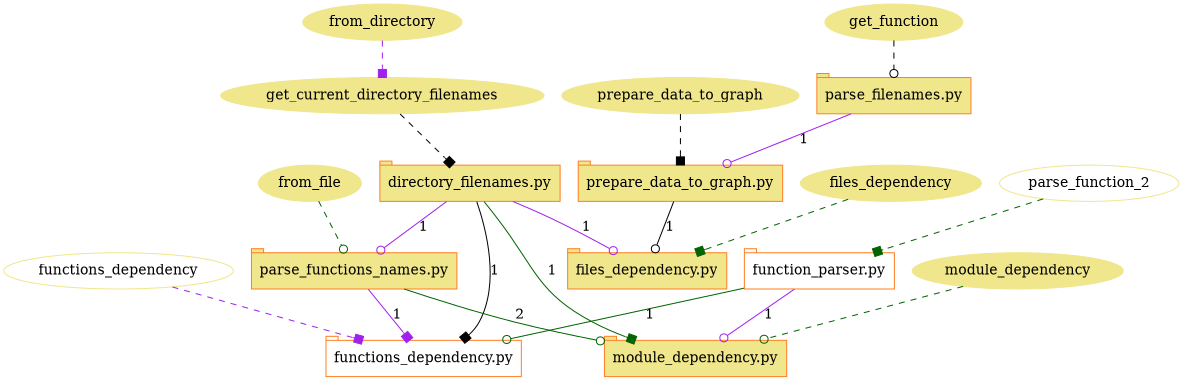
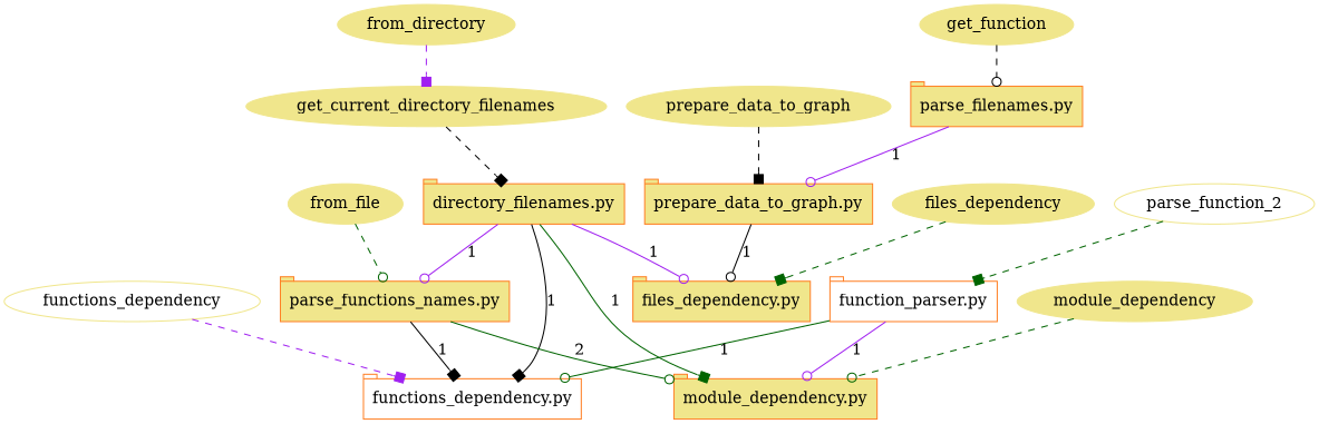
  digraph {
    node [color=khaki fillcolor=khaki shape=ellipse style=filled]
    edge [arrowhead=odot color=darkgreen]
    "directory_filenames.py" [color=chocolate1 shape=tab]
    "files_dependency.py" [color=chocolate1 shape=tab]
    "functions_dependency.py" [color=chocolate1 fillcolor=white shape=tab]
    "parse_functions_names.py" [color=chocolate1 shape=tab]
    "module_dependency.py" [color=chocolate1 shape=tab]
    "prepare_data_to_graph.py" [color=chocolate1 shape=tab]
    "function_parser.py" [color=chocolate1 fillcolor=white shape=tab]
    "parse_filenames.py" [color=chocolate1 shape=tab]
    n9 [label=get_function]
    parse_function_2 [fillcolor=white]
    functions_dependency [fillcolor=white]
    files_dependency
    module_dependency
    prepare_data_to_graph
    from_directory
    get_current_directory_filenames
    from_file
    "directory_filenames.py" -> "files_dependency.py" [color=purple label=1]
    "directory_filenames.py" -> "functions_dependency.py" [arrowhead=box color=black label=1]
    "directory_filenames.py" -> "parse_functions_names.py" [color=purple label=1]
    "directory_filenames.py" -> "module_dependency.py" [arrowhead=box label=1]
-   "parse_functions_names.py" -> "functions_dependency.py" [arrowhead=box color=purple label=1]
+   "parse_functions_names.py" -> "functions_dependency.py" [arrowhead=box color=black label=1]
    "parse_functions_names.py" -> "module_dependency.py" [label=2]
    "prepare_data_to_graph.py" -> "files_dependency.py" [color=black label=1]
    "function_parser.py" -> "functions_dependency.py" [label=1]
    "function_parser.py" -> "module_dependency.py" [color=purple label=1]
    "parse_filenames.py" -> "prepare_data_to_graph.py" [color=purple label=1]
    n9 -> "parse_filenames.py" [color=black style=dashed]
    parse_function_2 -> "function_parser.py" [arrowhead=box style=dashed]
    functions_dependency -> "functions_dependency.py" [arrowhead=box color=purple style=dashed]
    files_dependency -> "files_dependency.py" [arrowhead=box style=dashed]
    module_dependency -> "module_dependency.py" [style=dashed]
    prepare_data_to_graph -> "prepare_data_to_graph.py" [arrowhead=box color=black style=dashed]
    from_directory -> get_current_directory_filenames [arrowhead=box color=purple style=dashed]
    get_current_directory_filenames -> "directory_filenames.py" [arrowhead=box color=black style=dashed]
    from_file -> "parse_functions_names.py" [style=dashed]
  }
